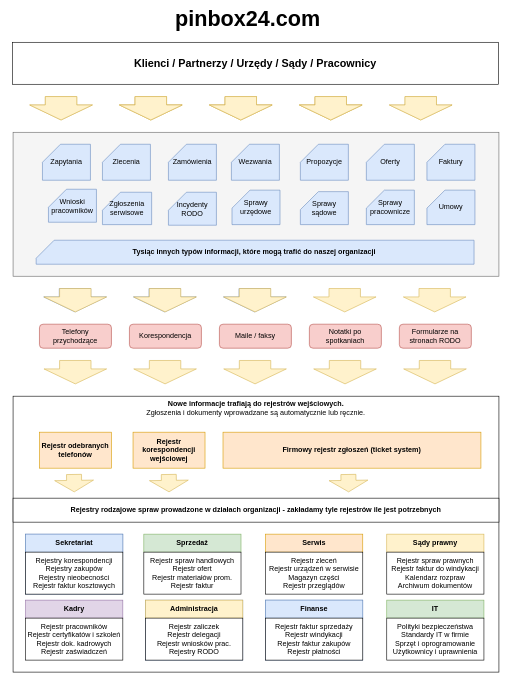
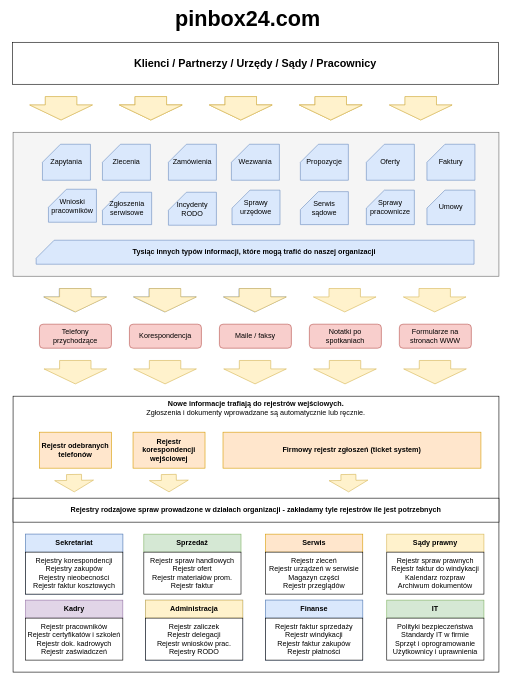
  <mxCell id="0" />
  <mxCell id="1" parent="0" />
  <mxCell id="2" value="" style="rounded=0;whiteSpace=wrap;html=1;" vertex="1" parent="1"><mxGeometry x="21" y="660" width="810" height="460" as="geometry" /></mxCell>
  <mxCell id="3" value="" style="rounded=0;whiteSpace=wrap;html=1;fillColor=#f5f5f5;strokeColor=#666666;fontColor=#333333;" vertex="1" parent="1"><mxGeometry x="21" y="220" width="810" height="240" as="geometry" /></mxCell>
  <mxCell id="4" value="&lt;span&gt;&lt;font style=&quot;font-size: 18px&quot;&gt;&lt;b&gt;Klienci / Partnerzy / Urzędy / Sądy / Pracownicy&lt;/b&gt;&lt;/font&gt;&lt;/span&gt;" style="rounded=0;whiteSpace=wrap;html=1;" vertex="1" parent="1"><mxGeometry x="20" y="70" width="810" height="70" as="geometry" /></mxCell>
  <mxCell id="5" value="" style="shape=flexArrow;endArrow=classic;html=1;endWidth=51.034;endSize=7.986;width=52.414;fillColor=#fff2cc;strokeColor=#d6b656;" edge="1" parent="1"><mxGeometry width="50" height="50" relative="1" as="geometry"><mxPoint x="400.66" y="160" as="sourcePoint" /><mxPoint x="400.66" y="200" as="targetPoint" /><Array as="points" /></mxGeometry></mxCell>
  <mxCell id="6" value="" style="shape=flexArrow;endArrow=classic;html=1;endWidth=51.034;endSize=7.986;width=52.414;fillColor=#fff2cc;strokeColor=#d6b656;" edge="1" parent="1"><mxGeometry width="50" height="50" relative="1" as="geometry"><mxPoint x="250.66" y="160" as="sourcePoint" /><mxPoint x="250.66" y="200" as="targetPoint" /><Array as="points" /></mxGeometry></mxCell>
  <mxCell id="7" value="" style="shape=flexArrow;endArrow=classic;html=1;endWidth=51.034;endSize=7.986;width=52.414;fillColor=#fff2cc;strokeColor=#d6b656;" edge="1" parent="1"><mxGeometry width="50" height="50" relative="1" as="geometry"><mxPoint x="101" y="160" as="sourcePoint" /><mxPoint x="101" y="200" as="targetPoint" /><Array as="points" /></mxGeometry></mxCell>
  <mxCell id="8" value="" style="shape=flexArrow;endArrow=classic;html=1;endWidth=51.034;endSize=7.986;width=52.414;fillColor=#fff2cc;strokeColor=#d6b656;" edge="1" parent="1"><mxGeometry width="50" height="50" relative="1" as="geometry"><mxPoint x="550.66" y="160" as="sourcePoint" /><mxPoint x="550.66" y="200" as="targetPoint" /><Array as="points" /></mxGeometry></mxCell>
  <mxCell id="9" value="" style="shape=flexArrow;endArrow=classic;html=1;endWidth=51.034;endSize=7.986;width=52.414;fillColor=#fff2cc;strokeColor=#d6b656;" edge="1" parent="1"><mxGeometry width="50" height="50" relative="1" as="geometry"><mxPoint x="700.66" y="160" as="sourcePoint" /><mxPoint x="700.66" y="200" as="targetPoint" /><Array as="points" /></mxGeometry></mxCell>
  <mxCell id="10" value="" style="shape=flexArrow;endArrow=classic;html=1;endWidth=51.034;endSize=7.986;width=52.414;fillColor=#fff2cc;strokeColor=#d6b656;" edge="1" parent="1"><mxGeometry width="50" height="50" relative="1" as="geometry"><mxPoint x="101" y="160" as="sourcePoint" /><mxPoint x="101" y="200" as="targetPoint" /><Array as="points" /></mxGeometry></mxCell>
  <mxCell id="11" value="" style="shape=flexArrow;endArrow=classic;html=1;endWidth=51.034;endSize=7.986;width=52.414;fillColor=#fff2cc;strokeColor=#d6b656;" edge="1" parent="1"><mxGeometry width="50" height="50" relative="1" as="geometry"><mxPoint x="250.66" y="160" as="sourcePoint" /><mxPoint x="250.66" y="200" as="targetPoint" /><Array as="points" /></mxGeometry></mxCell>
  <mxCell id="12" value="" style="shape=flexArrow;endArrow=classic;html=1;endWidth=51.034;endSize=7.986;width=52.414;fillColor=#fff2cc;strokeColor=#d6b656;" edge="1" parent="1"><mxGeometry width="50" height="50" relative="1" as="geometry"><mxPoint x="400.66" y="160" as="sourcePoint" /><mxPoint x="400.66" y="200" as="targetPoint" /><Array as="points" /></mxGeometry></mxCell>
  <mxCell id="13" value="" style="shape=flexArrow;endArrow=classic;html=1;endWidth=51.034;endSize=7.986;width=52.414;fillColor=#fff2cc;strokeColor=#d6b656;" edge="1" parent="1"><mxGeometry width="50" height="50" relative="1" as="geometry"><mxPoint x="550.66" y="160" as="sourcePoint" /><mxPoint x="550.66" y="200" as="targetPoint" /><Array as="points" /></mxGeometry></mxCell>
  <mxCell id="14" value="" style="shape=flexArrow;endArrow=classic;html=1;endWidth=51.034;endSize=7.986;width=52.414;fillColor=#fff2cc;strokeColor=#d6b656;" edge="1" parent="1"><mxGeometry width="50" height="50" relative="1" as="geometry"><mxPoint x="700.66" y="160" as="sourcePoint" /><mxPoint x="700.66" y="200" as="targetPoint" /><Array as="points" /></mxGeometry></mxCell>
  <mxCell id="15" value="" style="shape=flexArrow;endArrow=classic;html=1;endWidth=51.034;endSize=7.986;width=52.414;fillColor=#fff2cc;strokeColor=#d6b656;" edge="1" parent="1"><mxGeometry width="50" height="50" relative="1" as="geometry"><mxPoint x="550.66" y="160" as="sourcePoint" /><mxPoint x="550.66" y="200" as="targetPoint" /><Array as="points" /></mxGeometry></mxCell>
  <mxCell id="16" value="" style="shape=flexArrow;endArrow=classic;html=1;endWidth=51.034;endSize=7.986;width=52.414;fillColor=#fff2cc;strokeColor=#d6b656;" edge="1" parent="1"><mxGeometry width="50" height="50" relative="1" as="geometry"><mxPoint x="400.66" y="160" as="sourcePoint" /><mxPoint x="400.66" y="200" as="targetPoint" /><Array as="points" /></mxGeometry></mxCell>
  <mxCell id="17" value="" style="shape=flexArrow;endArrow=classic;html=1;endWidth=51.034;endSize=7.986;width=52.414;fillColor=#fff2cc;strokeColor=#d6b656;" edge="1" parent="1"><mxGeometry width="50" height="50" relative="1" as="geometry"><mxPoint x="250.66" y="160" as="sourcePoint" /><mxPoint x="250.66" y="200" as="targetPoint" /><Array as="points" /></mxGeometry></mxCell>
  <mxCell id="18" value="Zapytania" style="shape=card;whiteSpace=wrap;html=1;fillColor=#dae8fc;strokeColor=#6c8ebf;" vertex="1" parent="1"><mxGeometry x="70" y="240" width="80" height="60" as="geometry" /></mxCell>
  <mxCell id="19" value="Zlecenia" style="shape=card;whiteSpace=wrap;html=1;fillColor=#dae8fc;strokeColor=#6c8ebf;" vertex="1" parent="1"><mxGeometry x="170" y="240" width="80" height="60" as="geometry" /></mxCell>
  <mxCell id="20" value="Zamówienia" style="shape=card;whiteSpace=wrap;html=1;fillColor=#dae8fc;strokeColor=#6c8ebf;" vertex="1" parent="1"><mxGeometry x="280" y="240" width="80" height="60" as="geometry" /></mxCell>
  <mxCell id="21" value="Wezwania" style="shape=card;whiteSpace=wrap;html=1;fillColor=#dae8fc;strokeColor=#6c8ebf;" vertex="1" parent="1"><mxGeometry x="385" y="240" width="80" height="60" as="geometry" /></mxCell>
  <mxCell id="22" value="Propozycje" style="shape=card;whiteSpace=wrap;html=1;fillColor=#dae8fc;strokeColor=#6c8ebf;" vertex="1" parent="1"><mxGeometry x="500" y="240" width="80" height="60" as="geometry" /></mxCell>
  <mxCell id="23" value="Oferty" style="shape=card;whiteSpace=wrap;html=1;fillColor=#dae8fc;strokeColor=#6c8ebf;" vertex="1" parent="1"><mxGeometry x="610" y="240" width="80" height="60" as="geometry" /></mxCell>
  <mxCell id="24" value="Faktury" style="shape=card;whiteSpace=wrap;html=1;fillColor=#dae8fc;strokeColor=#6c8ebf;" vertex="1" parent="1"><mxGeometry x="711" y="240" width="80" height="60" as="geometry" /></mxCell>
  <mxCell id="25" value="Wnioski pracowników" style="shape=card;whiteSpace=wrap;html=1;fillColor=#dae8fc;strokeColor=#6c8ebf;" vertex="1" parent="1"><mxGeometry x="80" y="315" width="80" height="55" as="geometry" /></mxCell>
  <mxCell id="26" value="Zgłoszenia serwisowe" style="shape=card;whiteSpace=wrap;html=1;fillColor=#dae8fc;strokeColor=#6c8ebf;" vertex="1" parent="1"><mxGeometry x="170" y="320" width="82" height="54" as="geometry" /></mxCell>
  <mxCell id="27" value="Incydenty RODO" style="shape=card;whiteSpace=wrap;html=1;fillColor=#dae8fc;strokeColor=#6c8ebf;" vertex="1" parent="1"><mxGeometry x="280" y="320" width="80" height="55" as="geometry" /></mxCell>
  <mxCell id="28" value="Sprawy urzędowe&lt;span style=&quot;color: rgba(0 , 0 , 0 , 0) ; font-family: monospace ; font-size: 0px&quot;&gt;%3CmxGraphModel%3E%3Croot%3E%3CmxCell%20id%3D%220%22%2F%3E%3CmxCell%20id%3D%221%22%20parent%3D%220%22%2F%3E%3CmxCell%20id%3D%222%22%20value%3D%22Incydenty%20RODO%22%20style%3D%22shape%3Dcard%3BwhiteSpace%3Dwrap%3Bhtml%3D1%3B%22%20vertex%3D%221%22%20parent%3D%221%22%3E%3CmxGeometry%20x%3D%22269%22%20y%3D%22435%22%20width%3D%2280%22%20height%3D%22100%22%20as%3D%22geometry%22%2F%3E%3C%2FmxCell%3E%3C%2Froot%3E%3C%2FmxGraphModel%3E&lt;/span&gt;" style="shape=card;whiteSpace=wrap;html=1;fillColor=#dae8fc;strokeColor=#6c8ebf;" vertex="1" parent="1"><mxGeometry x="386" y="316.5" width="80" height="57.5" as="geometry" /></mxCell>
- <mxCell id="29" value="Sprawy sądowe" style="shape=card;whiteSpace=wrap;html=1;fillColor=#dae8fc;strokeColor=#6c8ebf;" vertex="1" parent="1"><mxGeometry x="500" y="319" width="80" height="55" as="geometry" /></mxCell>
+ <mxCell id="29" value="Serwis sądowe" style="shape=card;whiteSpace=wrap;html=1;fillColor=#dae8fc;strokeColor=#6c8ebf;" vertex="1" parent="1"><mxGeometry x="500" y="319" width="80" height="55" as="geometry" /></mxCell>
  <mxCell id="30" value="Sprawy pracownicze" style="shape=card;whiteSpace=wrap;html=1;fillColor=#dae8fc;strokeColor=#6c8ebf;" vertex="1" parent="1"><mxGeometry x="610" y="316.5" width="80" height="57.5" as="geometry" /></mxCell>
  <mxCell id="31" value="Umowy" style="shape=card;whiteSpace=wrap;html=1;fillColor=#dae8fc;strokeColor=#6c8ebf;" vertex="1" parent="1"><mxGeometry x="711" y="316.5" width="80" height="57.5" as="geometry" /></mxCell>
  <mxCell id="32" value="&lt;b&gt;Tysiąc innych typów informacji, które mogą trafić do naszej organizacji&amp;nbsp;&lt;/b&gt;" style="shape=card;whiteSpace=wrap;html=1;fillColor=#dae8fc;strokeColor=#6c8ebf;" vertex="1" parent="1"><mxGeometry x="59.5" y="400" width="730" height="40" as="geometry" /></mxCell>
  <mxCell id="33" value="&lt;b&gt;Nowe informacje trafiają do rejestrów wejściowych.&lt;/b&gt;&lt;br&gt;Zgłoszenia i dokumenty wprowadzane są automatycznie lub ręcznie." style="text;html=1;strokeColor=none;fillColor=none;align=center;verticalAlign=middle;whiteSpace=wrap;rounded=0;" vertex="1" parent="1"><mxGeometry x="61" y="670" width="730" height="20" as="geometry" /></mxCell>
  <mxCell id="34" value="Telefony przychodzące" style="rounded=1;whiteSpace=wrap;html=1;fontSize=12;glass=0;strokeWidth=1;shadow=0;fillColor=#f8cecc;strokeColor=#b85450;" vertex="1" parent="1"><mxGeometry x="65" y="540" width="120" height="40" as="geometry" /></mxCell>
  <mxCell id="35" value="Korespondencja" style="rounded=1;whiteSpace=wrap;html=1;fontSize=12;glass=0;strokeWidth=1;shadow=0;fillColor=#f8cecc;strokeColor=#b85450;" vertex="1" parent="1"><mxGeometry x="215" y="540" width="120" height="40" as="geometry" /></mxCell>
  <mxCell id="36" value="Maile / faksy" style="rounded=1;whiteSpace=wrap;html=1;fontSize=12;glass=0;strokeWidth=1;shadow=0;fillColor=#f8cecc;strokeColor=#b85450;" vertex="1" parent="1"><mxGeometry x="365" y="540" width="120" height="40" as="geometry" /></mxCell>
  <mxCell id="37" value="Notatki po spotkaniach" style="rounded=1;whiteSpace=wrap;html=1;fontSize=12;glass=0;strokeWidth=1;shadow=0;fillColor=#f8cecc;strokeColor=#b85450;" vertex="1" parent="1"><mxGeometry x="515" y="540" width="120" height="40" as="geometry" /></mxCell>
- <mxCell id="38" value="Formularze na stronach RODO" style="rounded=1;whiteSpace=wrap;html=1;fontSize=12;glass=0;strokeWidth=1;shadow=0;fillColor=#f8cecc;strokeColor=#b85450;" vertex="1" parent="1"><mxGeometry x="665" y="540" width="120" height="40" as="geometry" /></mxCell>
+ <mxCell id="38" value="Formularze na stronach WWW" style="rounded=1;whiteSpace=wrap;html=1;fontSize=12;glass=0;strokeWidth=1;shadow=0;fillColor=#f8cecc;strokeColor=#b85450;" vertex="1" parent="1"><mxGeometry x="665" y="540" width="120" height="40" as="geometry" /></mxCell>
  <mxCell id="39" value="" style="shape=flexArrow;endArrow=classic;html=1;endWidth=51.034;endSize=7.986;width=52.414;fillColor=#fff2cc;strokeColor=#d6b656;" edge="1" parent="1"><mxGeometry width="50" height="50" relative="1" as="geometry"><mxPoint x="124.75" y="600" as="sourcePoint" /><mxPoint x="124.75" y="640" as="targetPoint" /><Array as="points" /></mxGeometry></mxCell>
  <mxCell id="40" value="" style="shape=flexArrow;endArrow=classic;html=1;endWidth=51.034;endSize=7.986;width=52.414;fillColor=#fff2cc;strokeColor=#d6b656;" edge="1" parent="1"><mxGeometry width="50" height="50" relative="1" as="geometry"><mxPoint x="724.41" y="600" as="sourcePoint" /><mxPoint x="724.41" y="640" as="targetPoint" /><Array as="points" /></mxGeometry></mxCell>
  <mxCell id="41" value="" style="shape=flexArrow;endArrow=classic;html=1;endWidth=51.034;endSize=7.986;width=52.414;fillColor=#fff2cc;strokeColor=#d6b656;" edge="1" parent="1"><mxGeometry width="50" height="50" relative="1" as="geometry"><mxPoint x="574.41" y="600" as="sourcePoint" /><mxPoint x="574.41" y="640" as="targetPoint" /><Array as="points" /></mxGeometry></mxCell>
  <mxCell id="42" value="" style="shape=flexArrow;endArrow=classic;html=1;endWidth=51.034;endSize=7.986;width=52.414;fillColor=#fff2cc;strokeColor=#d6b656;" edge="1" parent="1"><mxGeometry width="50" height="50" relative="1" as="geometry"><mxPoint x="424.41" y="600" as="sourcePoint" /><mxPoint x="424.41" y="640" as="targetPoint" /><Array as="points" /></mxGeometry></mxCell>
  <mxCell id="43" value="" style="shape=flexArrow;endArrow=classic;html=1;endWidth=51.034;endSize=7.986;width=52.414;fillColor=#fff2cc;strokeColor=#d6b656;" edge="1" parent="1"><mxGeometry width="50" height="50" relative="1" as="geometry"><mxPoint x="274.41" y="600" as="sourcePoint" /><mxPoint x="274.41" y="640" as="targetPoint" /><Array as="points" /></mxGeometry></mxCell>
  <mxCell id="44" value="" style="shape=flexArrow;endArrow=classic;html=1;endWidth=51.034;endSize=7.986;width=52.414;fillColor=#dae8fc;strokeColor=#6c8ebf;" edge="1" parent="1"><mxGeometry width="50" height="50" relative="1" as="geometry"><mxPoint x="124.25" y="480" as="sourcePoint" /><mxPoint x="124.25" y="520" as="targetPoint" /><Array as="points" /></mxGeometry></mxCell>
  <mxCell id="45" value="" style="shape=flexArrow;endArrow=classic;html=1;endWidth=51.034;endSize=7.986;width=52.414;fillColor=#fff2cc;strokeColor=#d6b656;" edge="1" parent="1"><mxGeometry width="50" height="50" relative="1" as="geometry"><mxPoint x="723.91" y="480" as="sourcePoint" /><mxPoint x="723.91" y="520" as="targetPoint" /><Array as="points" /></mxGeometry></mxCell>
  <mxCell id="46" value="" style="shape=flexArrow;endArrow=classic;html=1;endWidth=51.034;endSize=7.986;width=52.414;fillColor=#fff2cc;strokeColor=#d6b656;" edge="1" parent="1"><mxGeometry width="50" height="50" relative="1" as="geometry"><mxPoint x="573.91" y="480" as="sourcePoint" /><mxPoint x="573.91" y="520" as="targetPoint" /><Array as="points" /></mxGeometry></mxCell>
  <mxCell id="47" value="" style="shape=flexArrow;endArrow=classic;html=1;endWidth=51.034;endSize=7.986;width=52.414;fillColor=#dae8fc;strokeColor=#6c8ebf;" edge="1" parent="1"><mxGeometry width="50" height="50" relative="1" as="geometry"><mxPoint x="423.91" y="480" as="sourcePoint" /><mxPoint x="423.91" y="520" as="targetPoint" /><Array as="points" /></mxGeometry></mxCell>
  <mxCell id="48" value="" style="shape=flexArrow;endArrow=classic;html=1;endWidth=51.034;endSize=7.986;width=52.414;fillColor=#dae8fc;strokeColor=#6c8ebf;" edge="1" parent="1"><mxGeometry width="50" height="50" relative="1" as="geometry"><mxPoint x="273.91" y="480" as="sourcePoint" /><mxPoint x="273.91" y="520" as="targetPoint" /><Array as="points" /></mxGeometry></mxCell>
  <mxCell id="49" value="&lt;b&gt;Rejestr odebranych telefonów&lt;/b&gt;" style="rounded=0;whiteSpace=wrap;html=1;fillColor=#ffe6cc;strokeColor=#d79b00;" vertex="1" parent="1"><mxGeometry x="65" y="720" width="120" height="60" as="geometry" /></mxCell>
  <mxCell id="50" value="&lt;b&gt;Rejestr&lt;br&gt;korespondencji wejściowej&lt;/b&gt;" style="rounded=0;whiteSpace=wrap;html=1;fillColor=#ffe6cc;strokeColor=#d79b00;" vertex="1" parent="1"><mxGeometry x="221" y="720" width="120" height="60" as="geometry" /></mxCell>
  <mxCell id="51" value="&lt;b&gt;Firmowy rejestr zgłoszeń (ticket system)&lt;/b&gt;" style="rounded=0;whiteSpace=wrap;html=1;fillColor=#ffe6cc;strokeColor=#d79b00;" vertex="1" parent="1"><mxGeometry x="371" y="720" width="430" height="60" as="geometry" /></mxCell>
  <mxCell id="52" value="&lt;b&gt;Rejestry rodzajowe spraw prowadzone w działach organizacji - zakładamy tyle rejestrów ile jest potrzebnych&lt;/b&gt;" style="rounded=0;whiteSpace=wrap;html=1;" vertex="1" parent="1"><mxGeometry x="21" y="830" width="810" height="40" as="geometry" /></mxCell>
  <mxCell id="53" value="" style="shape=flexArrow;endArrow=classic;html=1;endWidth=38.822;endSize=6.05;width=25;fillColor=#fff2cc;strokeColor=#d6b656;" edge="1" parent="1"><mxGeometry width="50" height="50" relative="1" as="geometry"><mxPoint x="580" y="790" as="sourcePoint" /><mxPoint x="580.42" y="820" as="targetPoint" /><Array as="points" /></mxGeometry></mxCell>
  <mxCell id="54" value="&lt;b&gt;&lt;font style=&quot;font-size: 36px&quot;&gt;pinbox24.com&lt;/font&gt;&lt;/b&gt;" style="text;html=1;strokeColor=none;fillColor=none;align=center;verticalAlign=middle;whiteSpace=wrap;rounded=0;rotation=0;" vertex="1" parent="1"><mxGeometry x="262" y="20" width="301" height="20" as="geometry" /></mxCell>
  <mxCell id="55" value="" style="group" vertex="1" connectable="0" parent="1"><mxGeometry x="239" y="890" width="162" height="100" as="geometry" /></mxCell>
  <mxCell id="56" value="&lt;b&gt;Sprzedaż&lt;/b&gt;" style="rounded=0;whiteSpace=wrap;html=1;fillColor=#d5e8d4;strokeColor=#82b366;" vertex="1" parent="55"><mxGeometry width="162" height="30" as="geometry" /></mxCell>
  <mxCell id="57" value="Rejestr spraw handlowych&lt;br&gt;Rejestr ofert&lt;br&gt;Rejestr materiałów prom.&lt;br&gt;Rejestr faktur" style="rounded=0;whiteSpace=wrap;html=1;" vertex="1" parent="55"><mxGeometry y="30" width="162" height="70" as="geometry" /></mxCell>
  <mxCell id="58" value="" style="group;fillColor=#dae8fc;strokeColor=#6c8ebf;" vertex="1" connectable="0" parent="1"><mxGeometry x="42" y="890" width="162" height="100" as="geometry" /></mxCell>
  <mxCell id="59" value="&lt;b&gt;Sekretariat&lt;/b&gt;" style="rounded=0;whiteSpace=wrap;html=1;fillColor=#dae8fc;strokeColor=#6c8ebf;" vertex="1" parent="58"><mxGeometry width="162" height="30" as="geometry" /></mxCell>
  <mxCell id="60" value="Rejestry korespondencji&lt;br&gt;Rejestry zakupów&lt;br&gt;Rejestry nieobecności&lt;br&gt;Rejestr faktur kosztowych" style="rounded=0;whiteSpace=wrap;html=1;" vertex="1" parent="58"><mxGeometry y="30" width="162" height="70" as="geometry" /></mxCell>
  <mxCell id="61" value="" style="group" vertex="1" connectable="0" parent="1"><mxGeometry x="442" y="890" width="162" height="100" as="geometry" /></mxCell>
  <mxCell id="62" value="&lt;b&gt;Serwis&lt;/b&gt;" style="rounded=0;whiteSpace=wrap;html=1;fillColor=#ffe6cc;strokeColor=#d79b00;" vertex="1" parent="61"><mxGeometry width="162" height="30" as="geometry" /></mxCell>
  <mxCell id="63" value="Rejestr zleceń&lt;br&gt;Rejestr urządzeń w serwisie&lt;br&gt;Magazyn części&lt;br&gt;Rejestr przeglądów" style="rounded=0;whiteSpace=wrap;html=1;" vertex="1" parent="61"><mxGeometry y="30" width="162" height="70" as="geometry" /></mxCell>
  <mxCell id="64" value="" style="group" vertex="1" connectable="0" parent="1"><mxGeometry x="644" y="890" width="162" height="100" as="geometry" /></mxCell>
  <mxCell id="65" value="&lt;b&gt;Sądy prawny&lt;/b&gt;" style="rounded=0;whiteSpace=wrap;html=1;fillColor=#fff2cc;strokeColor=#d6b656;" vertex="1" parent="64"><mxGeometry width="162" height="30" as="geometry" /></mxCell>
  <mxCell id="66" value="Rejestr spraw prawnych&lt;br&gt;Rejestr faktur do windykacji&lt;br&gt;Kalendarz rozpraw&lt;br&gt;Archiwum dokumentów" style="rounded=0;whiteSpace=wrap;html=1;" vertex="1" parent="64"><mxGeometry y="30" width="162" height="70" as="geometry" /></mxCell>
  <mxCell id="67" value="" style="group" vertex="1" connectable="0" parent="1"><mxGeometry x="42" y="1000" width="162" height="100" as="geometry" /></mxCell>
  <mxCell id="68" value="&lt;b&gt;Kadry&lt;/b&gt;" style="rounded=0;whiteSpace=wrap;html=1;fillColor=#e1d5e7;strokeColor=#9673a6;" vertex="1" parent="67"><mxGeometry width="162" height="30" as="geometry" /></mxCell>
  <mxCell id="69" value="Rejestr pracowników&lt;br&gt;Rejestr certyfikatów i szkoleń&lt;br&gt;Rejestr dok. kadrowych&lt;br&gt;Rejestr zaświadczeń" style="rounded=0;whiteSpace=wrap;html=1;" vertex="1" parent="67"><mxGeometry y="30" width="162" height="70" as="geometry" /></mxCell>
  <mxCell id="70" value="" style="group" vertex="1" connectable="0" parent="1"><mxGeometry x="644" y="1000" width="162" height="100" as="geometry" /></mxCell>
  <mxCell id="71" value="&lt;b&gt;IT&lt;/b&gt;" style="rounded=0;whiteSpace=wrap;html=1;fillColor=#d5e8d4;strokeColor=#82b366;" vertex="1" parent="70"><mxGeometry width="162" height="30" as="geometry" /></mxCell>
  <mxCell id="72" value="Polityki bezpieczeństwa&lt;br&gt;Standardy IT w firmie&lt;br&gt;Sprzęt i oprogramowanie&lt;br&gt;Użytkownicy i uprawnienia" style="rounded=0;whiteSpace=wrap;html=1;" vertex="1" parent="70"><mxGeometry y="30" width="162" height="70" as="geometry" /></mxCell>
  <mxCell id="73" value="" style="group;fillColor=#dae8fc;strokeColor=#6c8ebf;" vertex="1" connectable="0" parent="1"><mxGeometry x="442" y="1000" width="162" height="100" as="geometry" /></mxCell>
  <mxCell id="74" value="&lt;b&gt;Finanse&lt;/b&gt;" style="rounded=0;whiteSpace=wrap;html=1;fillColor=#dae8fc;strokeColor=#6c8ebf;" vertex="1" parent="73"><mxGeometry width="162" height="30" as="geometry" /></mxCell>
  <mxCell id="75" value="Rejestr faktur sprzedaży&lt;br&gt;Rejestr windykacji&lt;br&gt;Rejestr faktur zakupów&lt;br&gt;Rejestr płatności" style="rounded=0;whiteSpace=wrap;html=1;" vertex="1" parent="73"><mxGeometry y="30" width="162" height="70" as="geometry" /></mxCell>
  <mxCell id="76" value="" style="group;fillColor=#dae8fc;strokeColor=#6c8ebf;" vertex="1" connectable="0" parent="1"><mxGeometry x="242" y="1000" width="162" height="100" as="geometry" /></mxCell>
  <mxCell id="77" value="&lt;b&gt;Administracja&lt;/b&gt;" style="rounded=0;whiteSpace=wrap;html=1;fillColor=#fff2cc;strokeColor=#d6b656;" vertex="1" parent="76"><mxGeometry width="162" height="30" as="geometry" /></mxCell>
  <mxCell id="78" value="Rejestr zaliczek&lt;br&gt;Rejestr delegacji&lt;br&gt;Rejestr wniosków prac.&lt;br&gt;Rejestry RODO" style="rounded=0;whiteSpace=wrap;html=1;" vertex="1" parent="76"><mxGeometry y="30" width="162" height="70" as="geometry" /></mxCell>
  <mxCell id="79" value="" style="shape=flexArrow;endArrow=classic;html=1;endWidth=38.822;endSize=6.05;width=25;fillColor=#fff2cc;strokeColor=#d6b656;" edge="1" parent="1"><mxGeometry width="50" height="50" relative="1" as="geometry"><mxPoint x="280.58" y="790" as="sourcePoint" /><mxPoint x="281" y="820" as="targetPoint" /><Array as="points" /></mxGeometry></mxCell>
  <mxCell id="80" value="" style="shape=flexArrow;endArrow=classic;html=1;endWidth=38.822;endSize=6.05;width=25;fillColor=#fff2cc;strokeColor=#d6b656;" edge="1" parent="1"><mxGeometry width="50" height="50" relative="1" as="geometry"><mxPoint x="122.58" y="790" as="sourcePoint" /><mxPoint x="123" y="820" as="targetPoint" /><Array as="points" /></mxGeometry></mxCell>
  <mxCell id="81" value="" style="shape=flexArrow;endArrow=classic;html=1;endWidth=51.034;endSize=7.986;width=52.414;fillColor=#fff2cc;strokeColor=#d6b656;" edge="1" parent="1"><mxGeometry width="50" height="50" relative="1" as="geometry"><mxPoint x="124.75" y="480" as="sourcePoint" /><mxPoint x="124.75" y="520" as="targetPoint" /><Array as="points" /></mxGeometry></mxCell>
  <mxCell id="82" value="" style="shape=flexArrow;endArrow=classic;html=1;endWidth=51.034;endSize=7.986;width=52.414;fillColor=#fff2cc;strokeColor=#d6b656;" edge="1" parent="1"><mxGeometry width="50" height="50" relative="1" as="geometry"><mxPoint x="274.41" y="480" as="sourcePoint" /><mxPoint x="274.41" y="520" as="targetPoint" /><Array as="points" /></mxGeometry></mxCell>
  <mxCell id="83" value="" style="shape=flexArrow;endArrow=classic;html=1;endWidth=51.034;endSize=7.986;width=52.414;fillColor=#fff2cc;strokeColor=#d6b656;" edge="1" parent="1"><mxGeometry width="50" height="50" relative="1" as="geometry"><mxPoint x="424.41" y="480" as="sourcePoint" /><mxPoint x="424.41" y="520" as="targetPoint" /><Array as="points" /></mxGeometry></mxCell>
